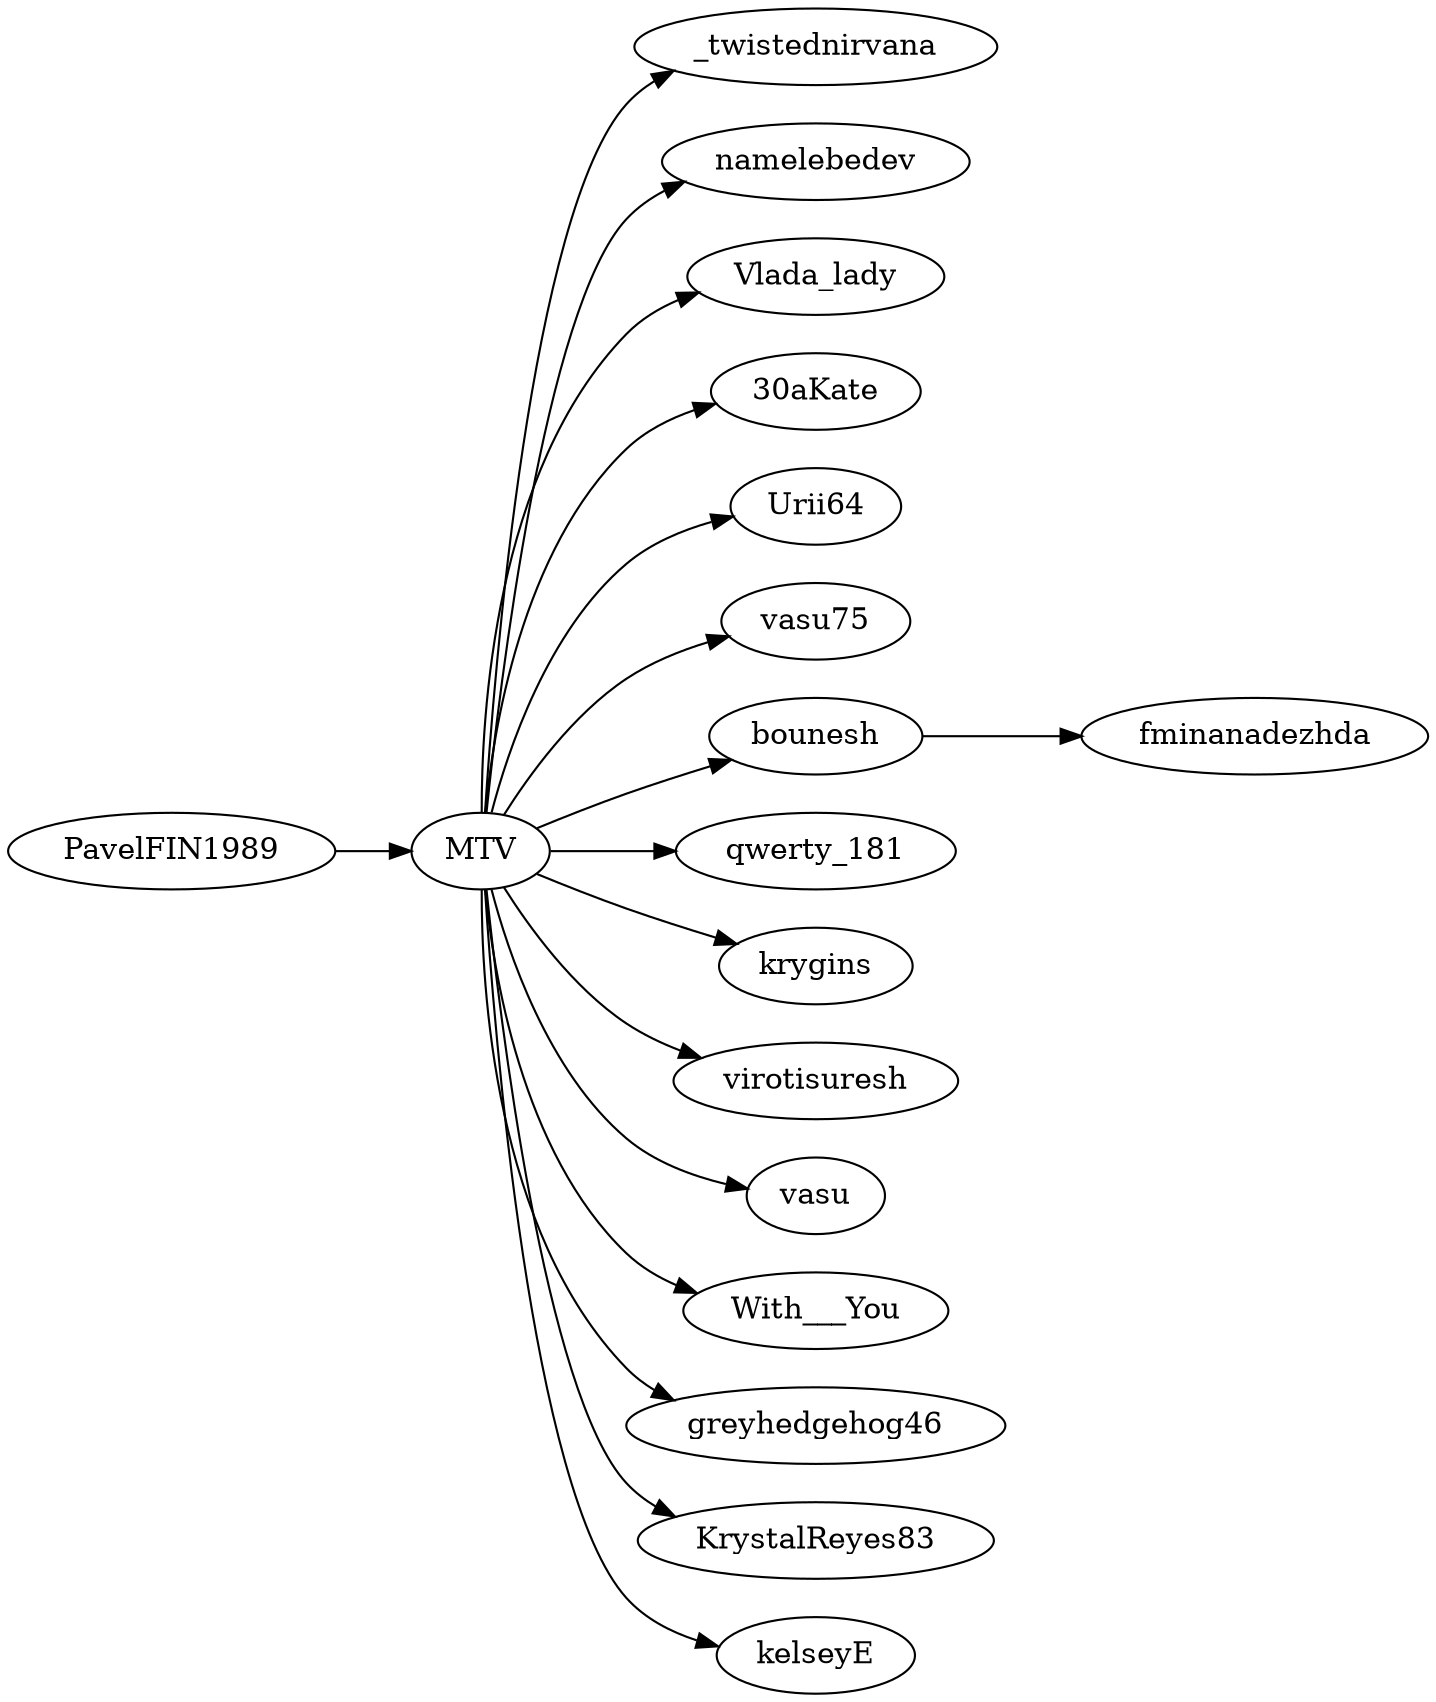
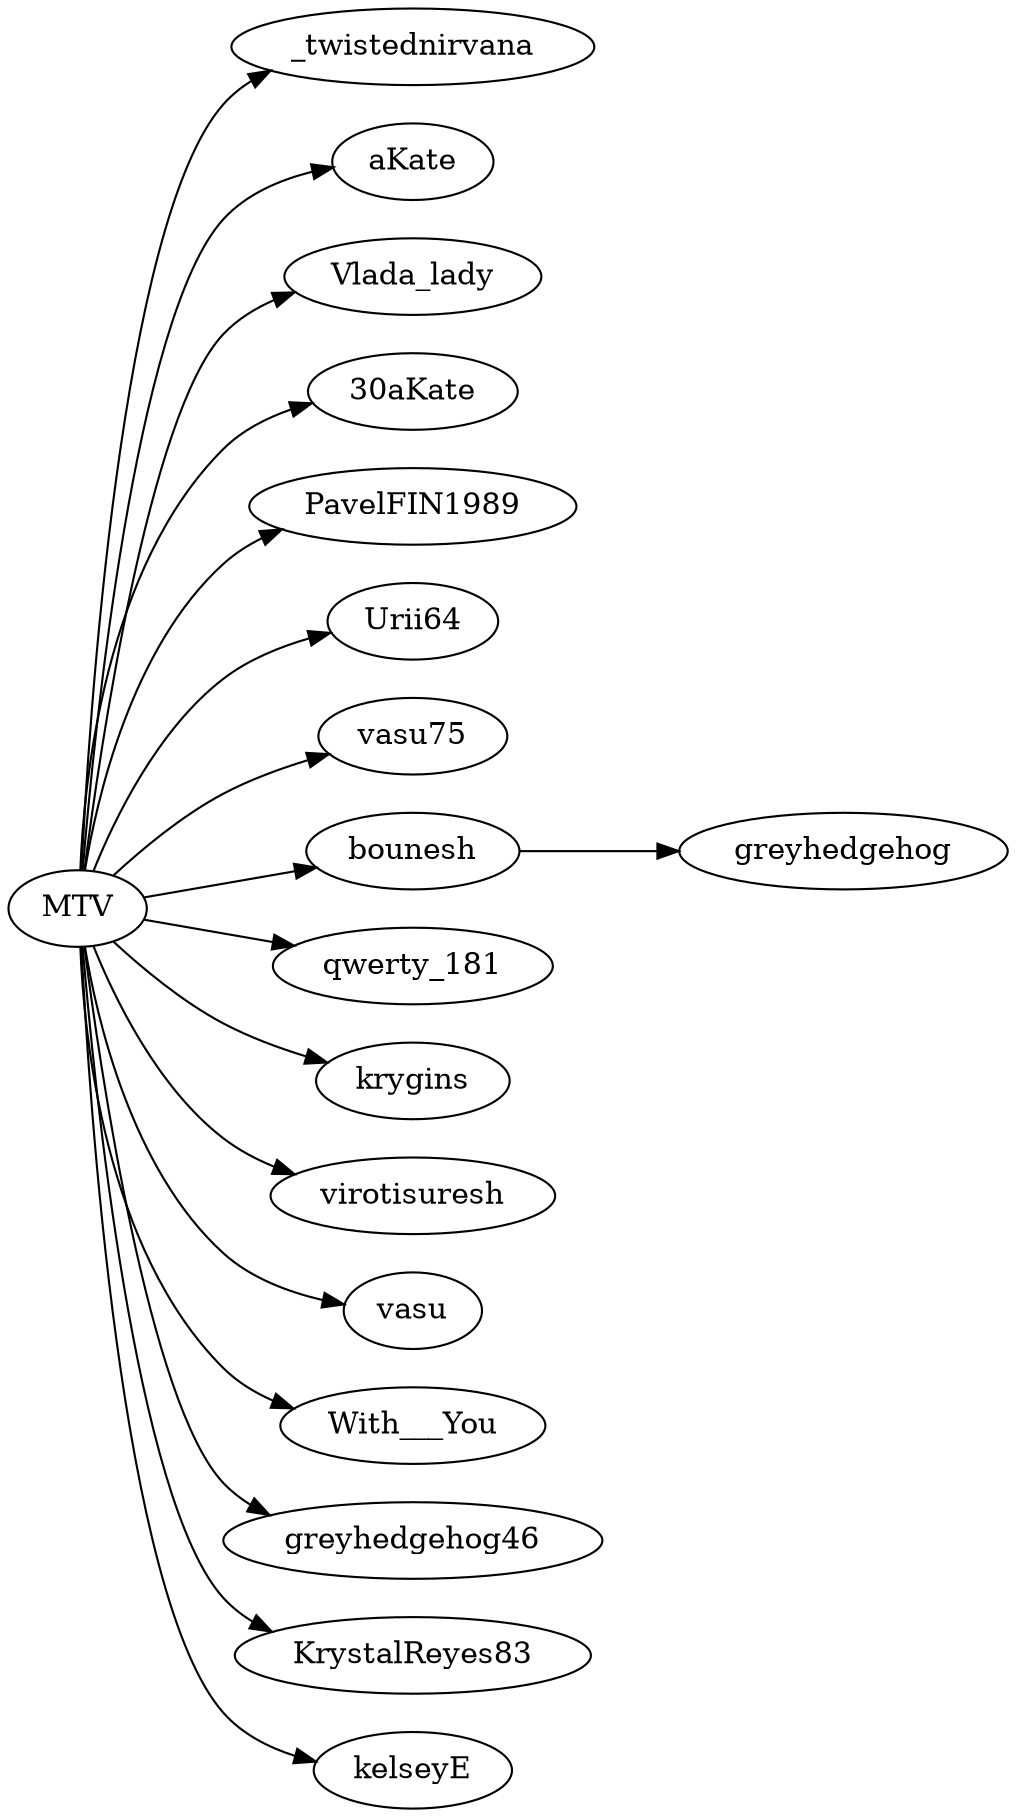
  strict digraph {
    rankdir=LR
    MTV
    _twistednirvana
-   namelebedev
+   namelebedev [label=aKate]
    Vlada_lady
    "30aKate"
    PavelFIN1989
    Urii64
    vasu75
    bounesh
    qwerty_181
    krygins
    virotisuresh
    n13 [label=vasu]
    With___You
    greyhedgehog46
    KrystalReyes83
    kelseyE
-   fminanadezhda
+   fminanadezhda [label=greyhedgehog]
    MTV -> _twistednirvana
    MTV -> namelebedev
    MTV -> Vlada_lady
    MTV -> "30aKate"
-   PavelFIN1989 -> MTV
+   MTV -> PavelFIN1989
    MTV -> Urii64
    MTV -> vasu75
    MTV -> bounesh
    MTV -> qwerty_181
    MTV -> krygins
    MTV -> virotisuresh
    MTV -> n13
    MTV -> With___You
    MTV -> greyhedgehog46
    MTV -> KrystalReyes83
    MTV -> kelseyE
    bounesh -> fminanadezhda
  }
